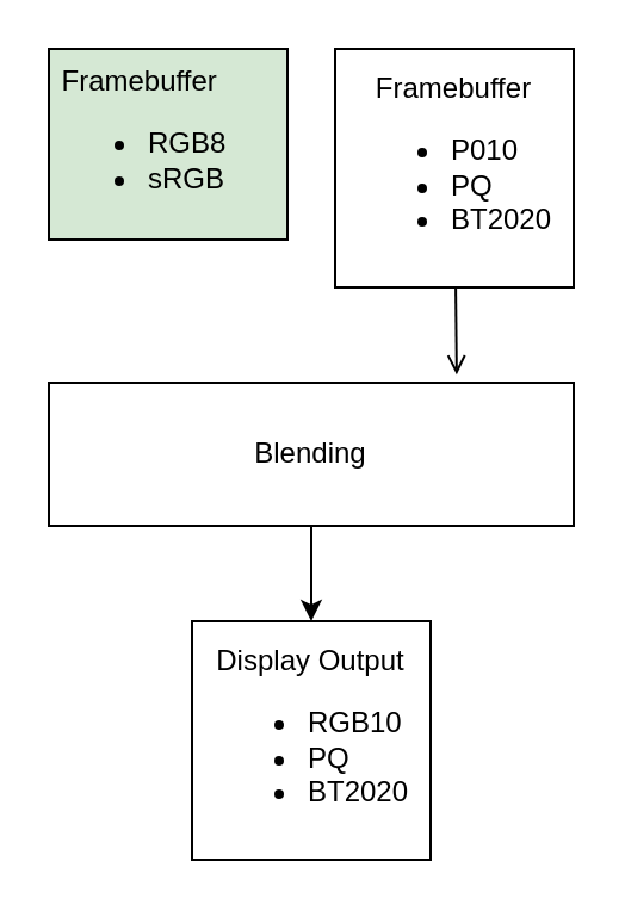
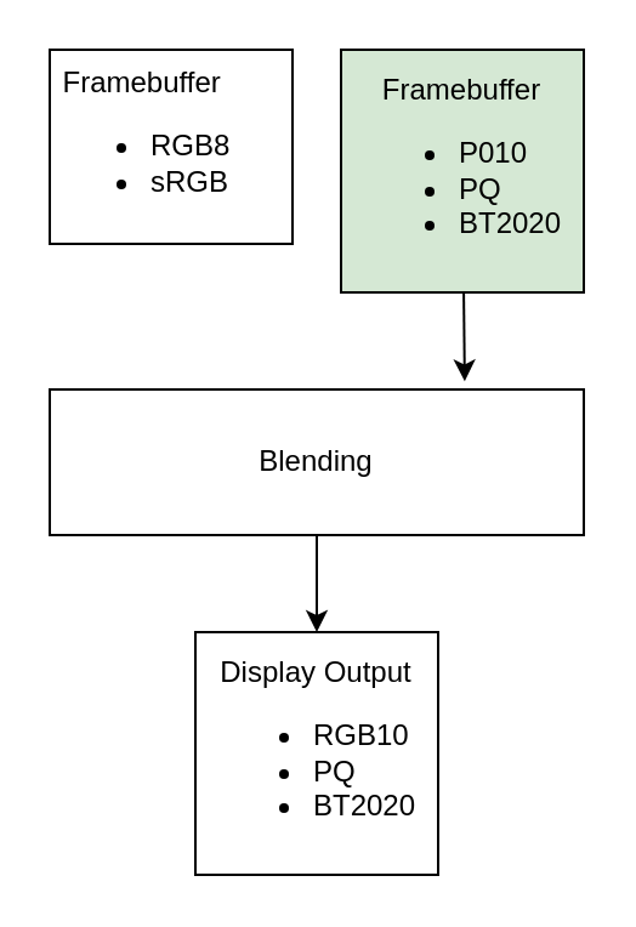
  <mxCell id="0" />
  <mxCell id="1" parent="0" />
- <mxCell id="2" value="&lt;div style=&quot;text-align: center&quot;&gt;&lt;span&gt;Framebuffer&lt;/span&gt;&lt;/div&gt;&lt;div&gt;&lt;ul&gt;&lt;li&gt;&lt;span&gt;RGB8&lt;/span&gt;&lt;/li&gt;&lt;li&gt;&lt;span&gt;sRGB&lt;/span&gt;&lt;/li&gt;&lt;/ul&gt;&lt;/div&gt;" style="rounded=0;whiteSpace=wrap;html=1;align=left;fillColor=#d5e8d4;" vertex="1" parent="1"><mxGeometry x="20" y="20" width="100" height="80" as="geometry" /></mxCell>
+ <mxCell id="2" value="&lt;div style=&quot;text-align: center&quot;&gt;&lt;span&gt;Framebuffer&lt;/span&gt;&lt;/div&gt;&lt;div&gt;&lt;ul&gt;&lt;li&gt;&lt;span&gt;RGB8&lt;/span&gt;&lt;/li&gt;&lt;li&gt;&lt;span&gt;sRGB&lt;/span&gt;&lt;/li&gt;&lt;/ul&gt;&lt;/div&gt;" style="rounded=0;whiteSpace=wrap;html=1;align=left;" vertex="1" parent="1"><mxGeometry x="20" y="20" width="100" height="80" as="geometry" /></mxCell>
  <mxCell id="3" style="edgeStyle=none;rounded=0;orthogonalLoop=1;jettySize=auto;html=1;exitX=0.5;exitY=1;exitDx=0;exitDy=0;" edge="1" parent="1" source="4"><mxGeometry relative="1" as="geometry"><mxPoint x="130" y="260" as="targetPoint" /></mxGeometry></mxCell>
  <mxCell id="4" value="Blending" style="rounded=0;whiteSpace=wrap;html=1;" vertex="1" parent="1"><mxGeometry x="20" y="160" width="220" height="60" as="geometry" /></mxCell>
- <mxCell id="5" value="" style="edgeStyle=none;rounded=0;orthogonalLoop=1;jettySize=auto;html=1;entryX=0.777;entryY=-0.056;entryDx=0;entryDy=0;entryPerimeter=0;endArrow=open;" edge="1" parent="1" source="6" target="4"><mxGeometry relative="1" as="geometry"><mxPoint x="190" y="100" as="targetPoint" /></mxGeometry></mxCell>
- <mxCell id="6" value="Framebuffer&lt;br&gt;&lt;ul&gt;&lt;li style=&quot;text-align: left&quot;&gt;P010&lt;/li&gt;&lt;li style=&quot;text-align: left&quot;&gt;PQ&lt;/li&gt;&lt;li style=&quot;text-align: left&quot;&gt;BT2020&lt;/li&gt;&lt;/ul&gt;" style="rounded=0;whiteSpace=wrap;html=1;" vertex="1" parent="1"><mxGeometry x="140" y="20" width="100" height="100" as="geometry" /></mxCell>
+ <mxCell id="5" value="" style="edgeStyle=none;rounded=0;orthogonalLoop=1;jettySize=auto;html=1;entryX=0.777;entryY=-0.056;entryDx=0;entryDy=0;entryPerimeter=0;" edge="1" parent="1" source="6" target="4"><mxGeometry relative="1" as="geometry"><mxPoint x="190" y="100" as="targetPoint" /></mxGeometry></mxCell>
+ <mxCell id="6" value="Framebuffer&lt;br&gt;&lt;ul&gt;&lt;li style=&quot;text-align: left&quot;&gt;P010&lt;/li&gt;&lt;li style=&quot;text-align: left&quot;&gt;PQ&lt;/li&gt;&lt;li style=&quot;text-align: left&quot;&gt;BT2020&lt;/li&gt;&lt;/ul&gt;" style="rounded=0;whiteSpace=wrap;html=1;fillColor=#d5e8d4;" vertex="1" parent="1"><mxGeometry x="140" y="20" width="100" height="100" as="geometry" /></mxCell>
  <mxCell id="7" value="Display Output&lt;br&gt;&lt;ul&gt;&lt;li style=&quot;text-align: left&quot;&gt;RGB10&lt;/li&gt;&lt;li style=&quot;text-align: left&quot;&gt;PQ&lt;/li&gt;&lt;li style=&quot;text-align: left&quot;&gt;BT2020&lt;/li&gt;&lt;/ul&gt;" style="rounded=0;whiteSpace=wrap;html=1;" vertex="1" parent="1"><mxGeometry x="80" y="260" width="100" height="100" as="geometry" /></mxCell>
